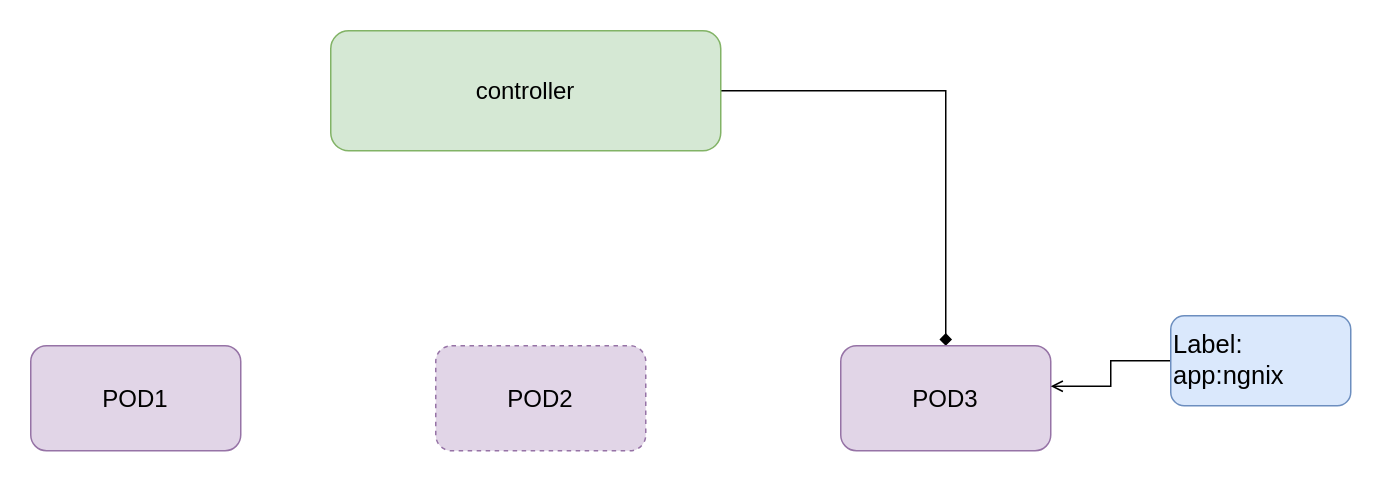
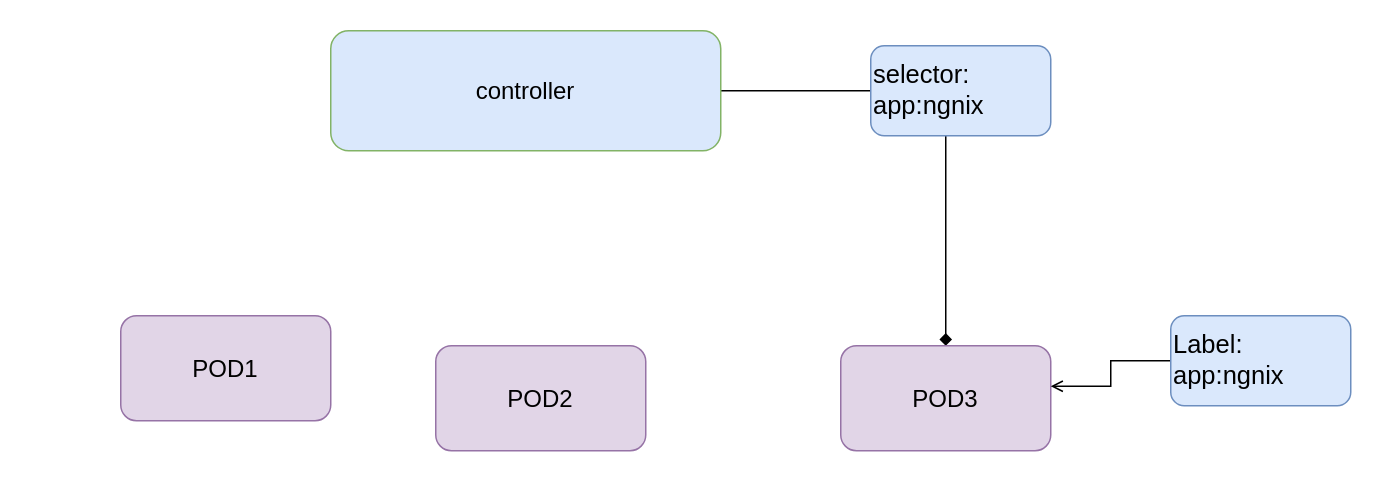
  <mxCell id="0" />
  <mxCell id="1" parent="0" />
  <mxCell id="2" style="edgeStyle=orthogonalEdgeStyle;rounded=0;orthogonalLoop=1;jettySize=auto;html=1;endArrow=diamond;" edge="1" parent="1" source="3" target="6"><mxGeometry relative="1" as="geometry" /></mxCell>
- <mxCell id="3" value="controller" style="rounded=1;whiteSpace=wrap;html=1;fontSize=16;fillColor=#d5e8d4;strokeColor=#82b366;" vertex="1" parent="1"><mxGeometry x="220" y="20" width="260" height="80" as="geometry" /></mxCell>
- <mxCell id="4" value="POD1" style="rounded=1;whiteSpace=wrap;html=1;fontSize=16;fillColor=#e1d5e7;strokeColor=#9673a6;" vertex="1" parent="1"><mxGeometry x="20" y="230" width="140" height="70" as="geometry" /></mxCell>
- <mxCell id="5" value="POD2" style="rounded=1;whiteSpace=wrap;html=1;fontSize=16;fillColor=#e1d5e7;strokeColor=#9673a6;dashed=1;" vertex="1" parent="1"><mxGeometry x="290" y="230" width="140" height="70" as="geometry" /></mxCell>
+ <mxCell id="3" value="controller" style="rounded=1;whiteSpace=wrap;html=1;fontSize=16;fillColor=#dae8fc;strokeColor=#82b366;" vertex="1" parent="1"><mxGeometry x="220" y="20" width="260" height="80" as="geometry" /></mxCell>
+ <mxCell id="4" value="POD1" style="rounded=1;whiteSpace=wrap;html=1;fontSize=16;fillColor=#e1d5e7;strokeColor=#9673a6;" vertex="1" parent="1"><mxGeometry x="80" y="210" width="140" height="70" as="geometry" /></mxCell>
+ <mxCell id="5" value="POD2" style="rounded=1;whiteSpace=wrap;html=1;fontSize=16;fillColor=#e1d5e7;strokeColor=#9673a6;" vertex="1" parent="1"><mxGeometry x="290" y="230" width="140" height="70" as="geometry" /></mxCell>
  <mxCell id="6" value="POD3" style="rounded=1;whiteSpace=wrap;html=1;fontSize=16;fillColor=#e1d5e7;strokeColor=#9673a6;" vertex="1" parent="1"><mxGeometry x="560" y="230" width="140" height="70" as="geometry" /></mxCell>
  <mxCell id="7" style="edgeStyle=orthogonalEdgeStyle;rounded=0;orthogonalLoop=1;jettySize=auto;html=1;entryX=1;entryY=0.386;entryDx=0;entryDy=0;entryPerimeter=0;endArrow=open;" edge="1" parent="1" source="8" target="6"><mxGeometry relative="1" as="geometry" /></mxCell>
  <mxCell id="8" value="Label:&lt;br style=&quot;font-size: 17px;&quot;&gt;app:ngnix" style="rounded=1;whiteSpace=wrap;html=1;fillColor=#dae8fc;strokeColor=#6c8ebf;fontSize=17;align=left;" vertex="1" parent="1"><mxGeometry x="780" y="210" width="120" height="60" as="geometry" /></mxCell>
+ <mxCell id="9" value="selector:&lt;br style=&quot;font-size: 17px;&quot;&gt;app:ngnix" style="rounded=1;whiteSpace=wrap;html=1;fillColor=#dae8fc;strokeColor=#6c8ebf;fontSize=17;align=left;" vertex="1" parent="1"><mxGeometry x="580" y="30" width="120" height="60" as="geometry" /></mxCell>
